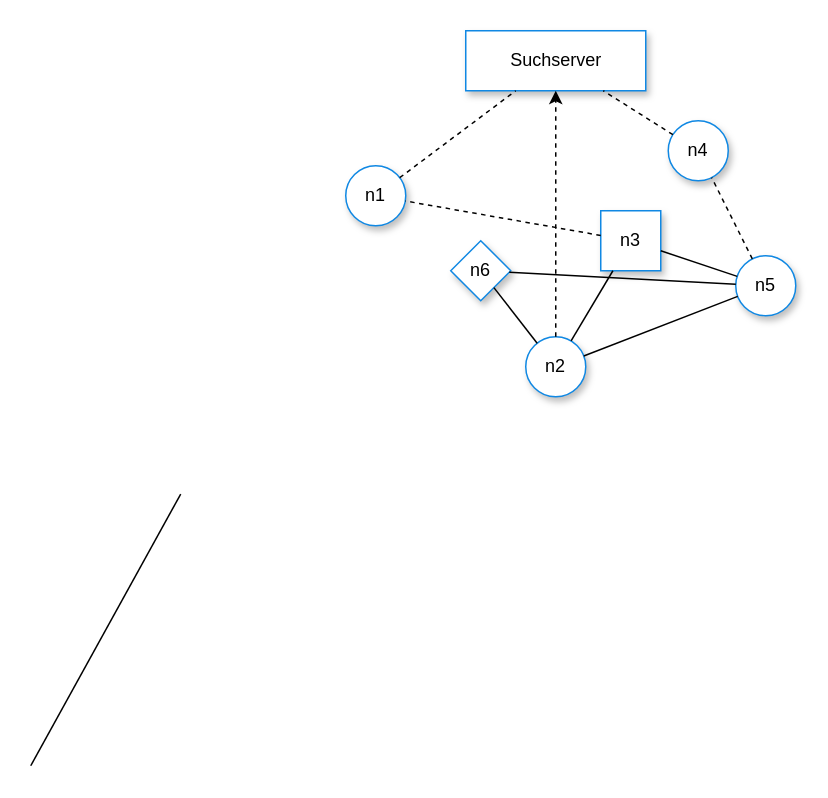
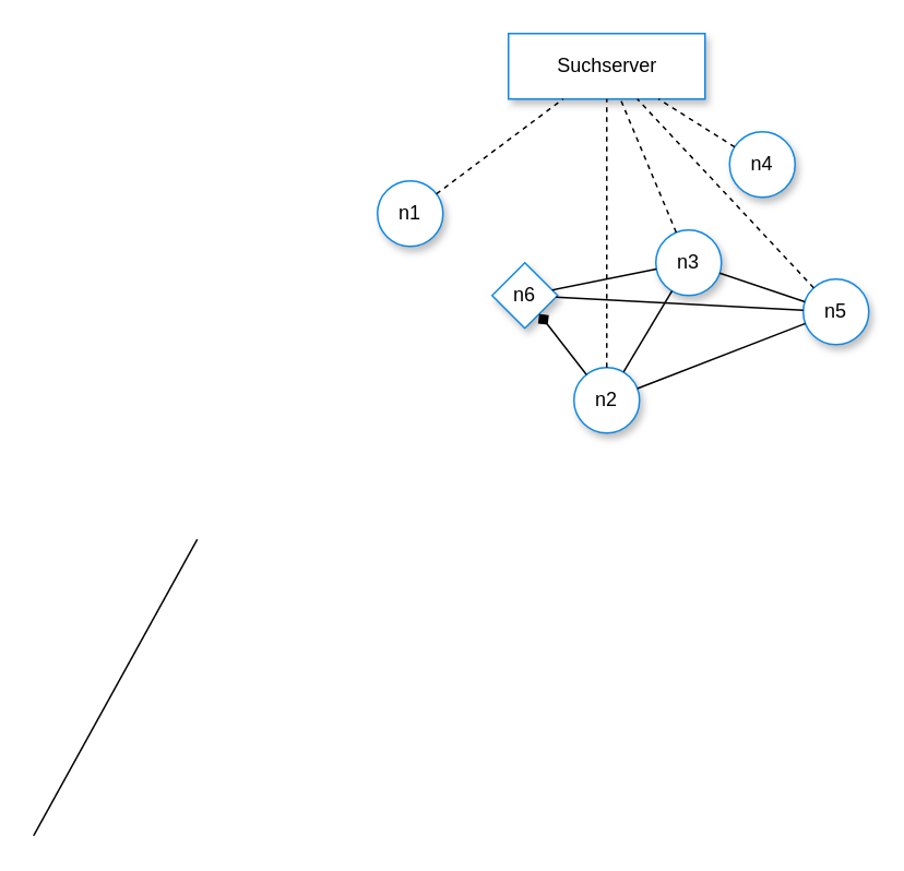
  <mxCell id="0" />
  <mxCell id="1" parent="0" />
  <mxCell id="2" value="n1" style="ellipse;whiteSpace=wrap;html=1;aspect=fixed;fillColor=#FFFFFF;strokeColor=#1088E3;strokeWidth=1;shadow=1;" vertex="1" parent="1"><mxGeometry x="230" y="110" width="40" height="40" as="geometry" /></mxCell>
  <mxCell id="3" value="n2" style="ellipse;whiteSpace=wrap;html=1;aspect=fixed;fillColor=#FFFFFF;strokeColor=#1088E3;strokeWidth=1;shadow=1;" vertex="1" parent="1"><mxGeometry x="350" y="224" width="40" height="40" as="geometry" /></mxCell>
- <mxCell id="4" value="n3" style="whiteSpace=wrap;html=1;aspect=fixed;fillColor=#FFFFFF;strokeColor=#1088E3;strokeWidth=1;shadow=1;rounded=0;" vertex="1" parent="1"><mxGeometry x="400" y="140" width="40" height="40" as="geometry" /></mxCell>
+ <mxCell id="4" value="n3" style="ellipse;whiteSpace=wrap;html=1;aspect=fixed;fillColor=#FFFFFF;strokeColor=#1088E3;strokeWidth=1;shadow=1;" vertex="1" parent="1"><mxGeometry x="400" y="140" width="40" height="40" as="geometry" /></mxCell>
  <mxCell id="5" value="n4" style="ellipse;whiteSpace=wrap;html=1;aspect=fixed;fillColor=#FFFFFF;strokeColor=#1088E3;strokeWidth=1;shadow=1;" vertex="1" parent="1"><mxGeometry x="445" y="80" width="40" height="40" as="geometry" /></mxCell>
  <mxCell id="6" value="n5" style="ellipse;whiteSpace=wrap;html=1;aspect=fixed;fillColor=#FFFFFF;strokeColor=#1088E3;strokeWidth=1;shadow=1;" vertex="1" parent="1"><mxGeometry x="490" y="170" width="40" height="40" as="geometry" /></mxCell>
  <mxCell id="7" value="n6" style="rhombus;whiteSpace=wrap;html=1;aspect=fixed;fillColor=#FFFFFF;strokeColor=#1088E3;strokeWidth=1;shadow=1;" vertex="1" parent="1"><mxGeometry x="300" y="160" width="40" height="40" as="geometry" /></mxCell>
  <mxCell id="8" value="" style="endArrow=none;html=1;rounded=0;" edge="1" parent="1"><mxGeometry width="50" height="50" relative="1" as="geometry"><mxPoint x="119.967" y="328.859" as="sourcePoint" /><mxPoint x="20" y="510" as="targetPoint" /></mxGeometry></mxCell>
  <mxCell id="9" value="Suchserver" style="html=1;imageAspect=0;fillColor=#FFFFFF;strokeColor=#1088E3;strokeWidth=1;shadow=1;labelPosition=center;verticalLabelPosition=middle;align=center;verticalAlign=middle;" vertex="1" parent="1"><mxGeometry x="310" y="20" width="120" height="40" as="geometry" /></mxCell>
- <mxCell id="11" value="" style="endArrow=none;html=1;rounded=0;" edge="1" parent="1" source="3" target="7"><mxGeometry width="50" height="50" relative="1" as="geometry"><mxPoint x="410.388" y="173.922" as="sourcePoint" /><mxPoint x="349.612" y="186.078" as="targetPoint" /></mxGeometry></mxCell>
+ <mxCell id="10" value="" style="endArrow=none;html=1;rounded=0;" edge="1" parent="1" source="4" target="7"><mxGeometry width="50" height="50" relative="1" as="geometry"><mxPoint x="270" y="300" as="sourcePoint" /><mxPoint x="320" y="250" as="targetPoint" /></mxGeometry></mxCell>
+ <mxCell id="11" value="" style="endArrow=diamond;html=1;rounded=0;" edge="1" parent="1" source="3" target="7"><mxGeometry width="50" height="50" relative="1" as="geometry"><mxPoint x="410.388" y="173.922" as="sourcePoint" /><mxPoint x="349.612" y="186.078" as="targetPoint" /></mxGeometry></mxCell>
  <mxCell id="12" value="" style="endArrow=none;html=1;rounded=0;" edge="1" parent="1" source="4" target="3"><mxGeometry width="50" height="50" relative="1" as="geometry"><mxPoint x="420.388" y="183.922" as="sourcePoint" /><mxPoint x="359.612" y="196.078" as="targetPoint" /></mxGeometry></mxCell>
  <mxCell id="13" value="" style="endArrow=none;html=1;rounded=0;" edge="1" parent="1" source="6" target="3"><mxGeometry width="50" height="50" relative="1" as="geometry"><mxPoint x="430.388" y="193.922" as="sourcePoint" /><mxPoint x="369.612" y="206.078" as="targetPoint" /></mxGeometry></mxCell>
  <mxCell id="14" value="" style="endArrow=none;html=1;rounded=0;" edge="1" parent="1" source="6" target="4"><mxGeometry width="50" height="50" relative="1" as="geometry"><mxPoint x="440.388" y="203.922" as="sourcePoint" /><mxPoint x="379.612" y="216.078" as="targetPoint" /></mxGeometry></mxCell>
  <mxCell id="15" value="" style="endArrow=none;html=1;rounded=0;" edge="1" parent="1" source="6" target="7"><mxGeometry width="50" height="50" relative="1" as="geometry"><mxPoint x="450.388" y="213.922" as="sourcePoint" /><mxPoint x="389.612" y="226.078" as="targetPoint" /></mxGeometry></mxCell>
  <mxCell id="16" value="" style="endArrow=none;dashed=1;html=1;rounded=0;" edge="1" parent="1" source="2" target="9"><mxGeometry width="50" height="50" relative="1" as="geometry"><mxPoint x="270" y="300" as="sourcePoint" /><mxPoint x="320" y="250" as="targetPoint" /></mxGeometry></mxCell>
- <mxCell id="17" value="" style="endArrow=none;dashed=1;html=1;rounded=0;" edge="1" parent="1" source="4" target="2"><mxGeometry width="50" height="50" relative="1" as="geometry"><mxPoint x="286.012" y="138.016" as="sourcePoint" /><mxPoint x="363.333" y="80" as="targetPoint" /></mxGeometry></mxCell>
- <mxCell id="18" value="" style="endArrow=classic;dashed=1;html=1;rounded=0;" edge="1" parent="1" source="3" target="9"><mxGeometry width="50" height="50" relative="1" as="geometry"><mxPoint x="296.012" y="148.016" as="sourcePoint" /><mxPoint x="373.333" y="90" as="targetPoint" /></mxGeometry></mxCell>
- <mxCell id="19" value="" style="endArrow=none;dashed=1;html=1;rounded=0;" edge="1" parent="1" source="6" target="5"><mxGeometry width="50" height="50" relative="1" as="geometry"><mxPoint x="306.012" y="158.016" as="sourcePoint" /><mxPoint x="383.333" y="100" as="targetPoint" /></mxGeometry></mxCell>
+ <mxCell id="17" value="" style="endArrow=none;dashed=1;html=1;rounded=0;" edge="1" parent="1" source="4" target="9"><mxGeometry width="50" height="50" relative="1" as="geometry"><mxPoint x="286.012" y="138.016" as="sourcePoint" /><mxPoint x="363.333" y="80" as="targetPoint" /></mxGeometry></mxCell>
+ <mxCell id="18" value="" style="endArrow=none;dashed=1;html=1;rounded=0;" edge="1" parent="1" source="3" target="9"><mxGeometry width="50" height="50" relative="1" as="geometry"><mxPoint x="296.012" y="148.016" as="sourcePoint" /><mxPoint x="373.333" y="90" as="targetPoint" /></mxGeometry></mxCell>
+ <mxCell id="19" value="" style="endArrow=none;dashed=1;html=1;rounded=0;" edge="1" parent="1" source="6" target="9"><mxGeometry width="50" height="50" relative="1" as="geometry"><mxPoint x="306.012" y="158.016" as="sourcePoint" /><mxPoint x="383.333" y="100" as="targetPoint" /></mxGeometry></mxCell>
  <mxCell id="20" value="" style="endArrow=none;dashed=1;html=1;rounded=0;" edge="1" parent="1" source="5" target="9"><mxGeometry width="50" height="50" relative="1" as="geometry"><mxPoint x="316.012" y="168.016" as="sourcePoint" /><mxPoint x="393.333" y="110" as="targetPoint" /></mxGeometry></mxCell>
